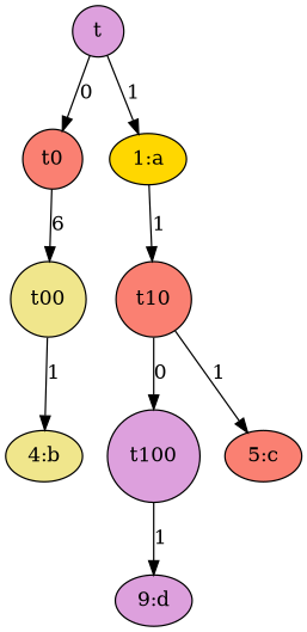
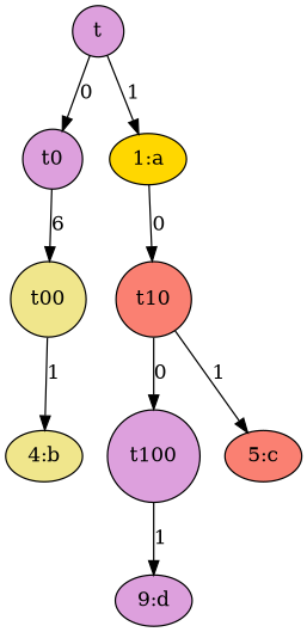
  digraph {
    node [fillcolor=plum shape=circle style=filled]
    t
-   t0 [fillcolor=salmon]
+   t0
    n3 [fillcolor=gold label="1:a" shape=ellipse]
    t00 [fillcolor=khaki]
    t10 [fillcolor=salmon]
    n6 [fillcolor=khaki label="4:b" shape=ellipse]
    t100
    n8 [fillcolor=salmon label="5:c" shape=ellipse]
    n9 [label="9:d" shape=ellipse]
    t -> t0 [label=0]
    t -> n3 [label=1]
    t0 -> t00 [label=6]
-   n3 -> t10 [label=1]
+   n3 -> t10 [label=0]
    t00 -> n6 [label=1]
    t10 -> t100 [label=0]
    t10 -> n8 [label=1]
    t100 -> n9 [label=1]
  }
